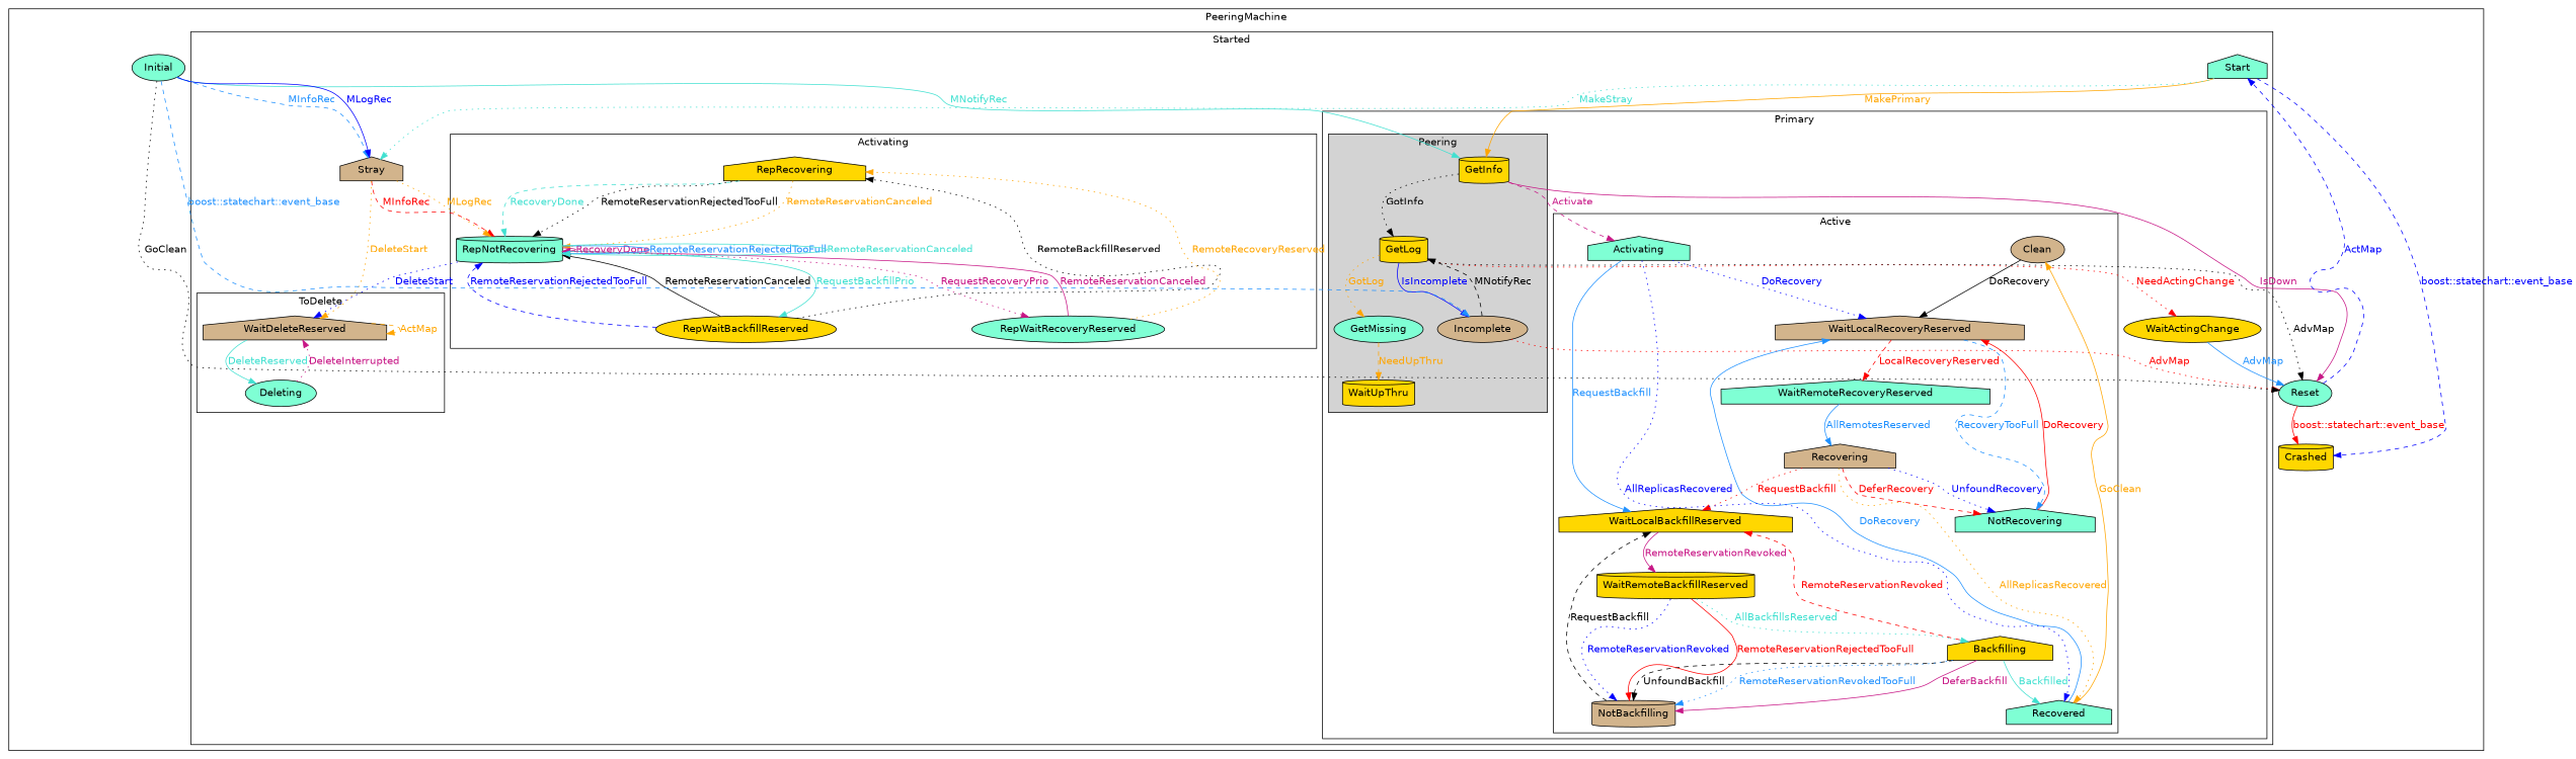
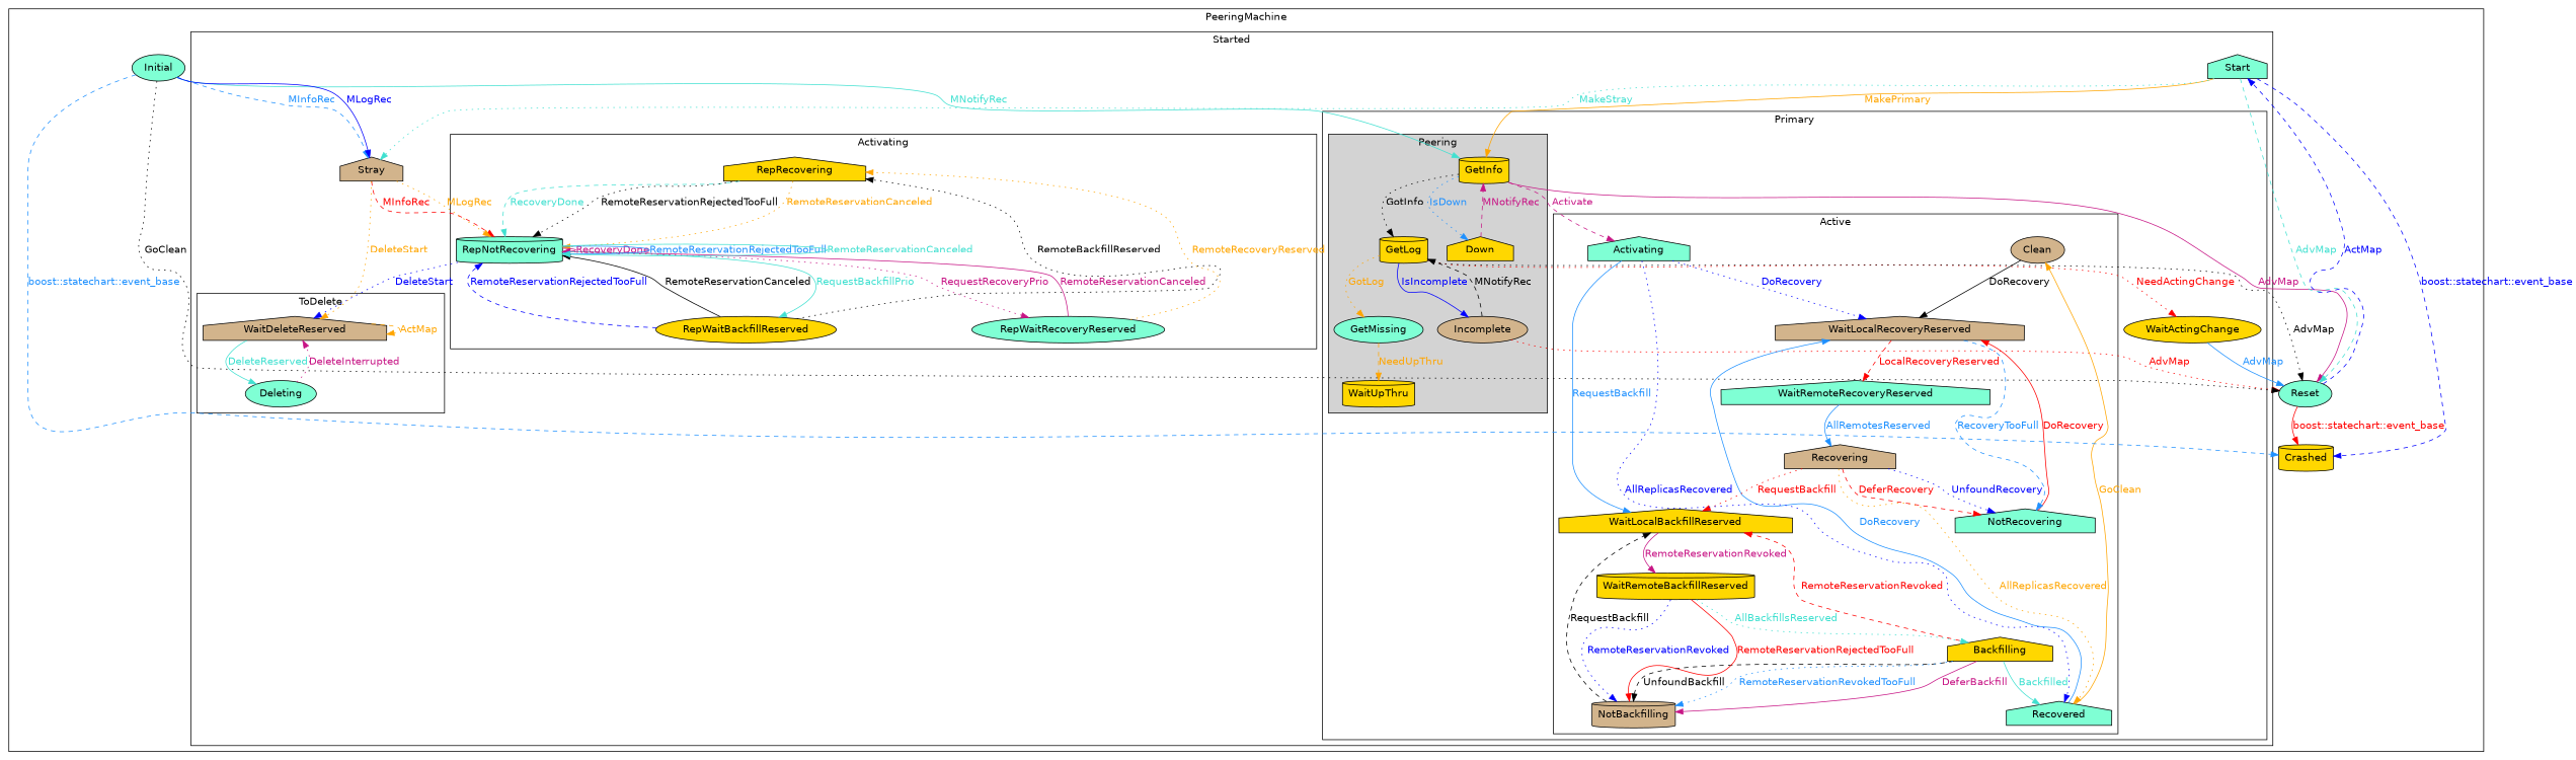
  digraph {
    compound=true
    fontname="DejaVu Sans"
    node [fillcolor=gold fontname="DejaVu Sans" shape=house style=filled]
    edge [color="#000000" fontcolor="#000000" fontname="DejaVu Sans" style=dotted]
    GetInfo [shape=cylinder]
    GetLog [shape=cylinder]
    GetMissing [fillcolor=aquamarine shape=ellipse]
    WaitUpThru [shape=cylinder]
+   Down
    Incomplete [fillcolor=tan shape=ellipse]
    Clean [fillcolor=tan shape=ellipse]
    Recovered [fillcolor=aquamarine]
    Backfilling
    WaitRemoteBackfillReserved [shape=cylinder]
    WaitLocalBackfillReserved
    NotBackfilling [fillcolor=tan shape=cylinder]
    NotRecovering [fillcolor=aquamarine]
    Recovering [fillcolor=tan]
    WaitRemoteRecoveryReserved [fillcolor=aquamarine]
    WaitLocalRecoveryReserved [fillcolor=tan]
    Activating [fillcolor=aquamarine]
    WaitActingChange [shape=ellipse]
    RepRecovering
    RepWaitBackfillReserved [shape=ellipse]
    RepWaitRecoveryReserved [fillcolor=aquamarine shape=ellipse]
    RepNotRecovering [fillcolor=aquamarine shape=cylinder]
    WaitDeleteReserved [fillcolor=tan]
    Deleting [fillcolor=aquamarine shape=ellipse]
    Start [fillcolor=aquamarine]
    Stray [fillcolor=tan]
    Crashed [shape=cylinder]
    Initial [fillcolor=aquamarine shape=ellipse]
    Reset [fillcolor=aquamarine shape=ellipse]
    subgraph cluster_1 {
      color=black
      label=PeeringMachine
      Crashed
      Initial
      Reset
      subgraph cluster_2 {
        color=black
        label=Started
        Start
        Stray
        subgraph cluster_3 {
          color=black
          label=Primary
          WaitActingChange
          subgraph cluster_4 {
            color=black
            fillcolor=lightgrey
            label=Peering
            style=filled
            GetInfo
            GetLog
            GetMissing
            WaitUpThru
+           Down
            Incomplete
          }
          subgraph cluster_5 {
            color=black
            label=Active
            Clean
            Recovered
            Backfilling
            WaitRemoteBackfillReserved
            WaitLocalBackfillReserved
            NotBackfilling
            NotRecovering
            Recovering
            WaitRemoteRecoveryReserved
            WaitLocalRecoveryReserved
            Activating
          }
        }
        subgraph cluster_6 {
          color=black
          label=Activating
          RepRecovering
          RepWaitBackfillReserved
          RepWaitRecoveryReserved
          RepNotRecovering
        }
        subgraph cluster_7 {
          color=black
          label=ToDelete
          WaitDeleteReserved
          Deleting
        }
      }
    }
    GetInfo -> GetLog [label=GotInfo]
+   GetInfo -> Down [color="#1e90ff" fontcolor="#1e90ff" label=IsDown]
    GetInfo -> Activating [color="#c71585" fontcolor="#c71585" label=Activate style=dashed]
-   GetInfo -> Reset [color="#c71585" fontcolor="#c71585" label=IsDown style=solid]
+   GetInfo -> Reset [color="#c71585" fontcolor="#c71585" label=AdvMap style=solid]
    GetLog -> GetMissing [color="#ffa500" fontcolor="#ffa500" label=GotLog]
    GetLog -> Incomplete [color="#0000ff" fontcolor="#0000ff" label=IsIncomplete style=solid]
    GetLog -> WaitActingChange [color="#ff0000" fontcolor="#ff0000" label=NeedActingChange]
    GetLog -> Reset [label=AdvMap]
    GetMissing -> WaitUpThru [color="#ffa500" fontcolor="#ffa500" label=NeedUpThru style=dashed]
+   Down -> GetInfo [color="#c71585" fontcolor="#c71585" label=MNotifyRec style=dashed]
    Incomplete -> GetLog [label=MNotifyRec style=dashed]
    Incomplete -> Reset [color="#ff0000" fontcolor="#ff0000" label=AdvMap]
    Clean -> WaitLocalRecoveryReserved [label=DoRecovery style=solid]
    Recovered -> Clean [color="#ffa500" fontcolor="#ffa500" label=GoClean style=solid]
    Recovered -> WaitLocalRecoveryReserved [color="#1e90ff" fontcolor="#1e90ff" label=DoRecovery style=solid]
    Backfilling -> Recovered [color="#40e0d0" fontcolor="#40e0d0" label=Backfilled style=solid]
    Backfilling -> WaitLocalBackfillReserved [color="#ff0000" fontcolor="#ff0000" label=RemoteReservationRevoked style=dashed]
    Backfilling -> NotBackfilling [color="#c71585" fontcolor="#c71585" label=DeferBackfill style=solid]
    Backfilling -> NotBackfilling [label=UnfoundBackfill style=dashed]
    Backfilling -> NotBackfilling [color="#1e90ff" fontcolor="#1e90ff" label=RemoteReservationRevokedTooFull]
    WaitRemoteBackfillReserved -> Backfilling [color="#40e0d0" fontcolor="#40e0d0" label=AllBackfillsReserved]
    WaitRemoteBackfillReserved -> NotBackfilling [color="#ff0000" fontcolor="#ff0000" label=RemoteReservationRejectedTooFull style=solid]
    WaitRemoteBackfillReserved -> NotBackfilling [color="#0000ff" fontcolor="#0000ff" label=RemoteReservationRevoked]
    WaitLocalBackfillReserved -> WaitRemoteBackfillReserved [color="#c71585" fontcolor="#c71585" label=RemoteReservationRevoked style=solid]
    NotBackfilling -> WaitLocalBackfillReserved [label=RequestBackfill style=dashed]
    NotRecovering -> WaitLocalRecoveryReserved [color="#ff0000" fontcolor="#ff0000" label=DoRecovery style=solid]
    Recovering -> Recovered [color="#ffa500" fontcolor="#ffa500" label=AllReplicasRecovered]
    Recovering -> WaitLocalBackfillReserved [color="#ff0000" fontcolor="#ff0000" label=RequestBackfill]
    Recovering -> NotRecovering [color="#ff0000" fontcolor="#ff0000" label=DeferRecovery style=dashed]
    Recovering -> NotRecovering [color="#0000ff" fontcolor="#0000ff" label=UnfoundRecovery]
    WaitRemoteRecoveryReserved -> Recovering [color="#1e90ff" fontcolor="#1e90ff" label=AllRemotesReserved style=solid]
    WaitLocalRecoveryReserved -> NotRecovering [color="#1e90ff" fontcolor="#1e90ff" label=RecoveryTooFull style=dashed]
    WaitLocalRecoveryReserved -> WaitRemoteRecoveryReserved [color="#ff0000" fontcolor="#ff0000" label=LocalRecoveryReserved style=dashed]
    Activating -> Recovered [color="#0000ff" fontcolor="#0000ff" label=AllReplicasRecovered]
    Activating -> WaitLocalBackfillReserved [color="#1e90ff" fontcolor="#1e90ff" label=RequestBackfill style=solid]
    Activating -> WaitLocalRecoveryReserved [color="#0000ff" fontcolor="#0000ff" label=DoRecovery]
    WaitActingChange -> Reset [color="#1e90ff" fontcolor="#1e90ff" label=AdvMap style=solid]
    RepRecovering -> RepNotRecovering [color="#40e0d0" fontcolor="#40e0d0" label=RecoveryDone style=dashed]
    RepRecovering -> RepNotRecovering [label=RemoteReservationRejectedTooFull]
    RepRecovering -> RepNotRecovering [color="#ffa500" fontcolor="#ffa500" label=RemoteReservationCanceled]
    RepWaitBackfillReserved -> RepRecovering [label=RemoteBackfillReserved]
    RepWaitBackfillReserved -> RepNotRecovering [color="#0000ff" fontcolor="#0000ff" label=RemoteReservationRejectedTooFull style=dashed]
    RepWaitBackfillReserved -> RepNotRecovering [label=RemoteReservationCanceled style=solid]
    RepWaitRecoveryReserved -> RepRecovering [color="#ffa500" fontcolor="#ffa500" label=RemoteRecoveryReserved]
    RepWaitRecoveryReserved -> RepNotRecovering [color="#c71585" fontcolor="#c71585" label=RemoteReservationCanceled style=solid]
    RepNotRecovering -> RepWaitBackfillReserved [color="#40e0d0" fontcolor="#40e0d0" label=RequestBackfillPrio style=solid]
    RepNotRecovering -> RepWaitRecoveryReserved [color="#c71585" fontcolor="#c71585" label=RequestRecoveryPrio]
    RepNotRecovering -> RepNotRecovering [color="#c71585" fontcolor="#c71585" label=RecoveryDone style=solid]
    RepNotRecovering -> RepNotRecovering [color="#1e90ff" fontcolor="#1e90ff" label=RemoteReservationRejectedTooFull style=solid]
    RepNotRecovering -> RepNotRecovering [color="#40e0d0" fontcolor="#40e0d0" label=RemoteReservationCanceled style=solid]
    RepNotRecovering -> WaitDeleteReserved [color="#0000ff" fontcolor="#0000ff" label=DeleteStart]
    WaitDeleteReserved -> WaitDeleteReserved [color="#ffa500" fontcolor="#ffa500" label=ActMap style=dashed]
    WaitDeleteReserved -> Deleting [color="#40e0d0" fontcolor="#40e0d0" label=DeleteReserved style=solid]
    Deleting -> WaitDeleteReserved [color="#c71585" fontcolor="#c71585" label=DeleteInterrupted]
    Start -> GetInfo [color="#ffa500" fontcolor="#ffa500" label=MakePrimary style=solid]
    Start -> Stray [color="#40e0d0" fontcolor="#40e0d0" label=MakeStray]
    Start -> Crashed [color="#0000ff" fontcolor="#0000ff" label="boost::statechart::event_base" style=dashed]
+   Start -> Reset [color="#40e0d0" fontcolor="#40e0d0" label=AdvMap style=dashed]
    Stray -> RepNotRecovering [color="#ff0000" fontcolor="#ff0000" label=MInfoRec style=dashed]
    Stray -> RepNotRecovering [color="#ffa500" fontcolor="#ffa500" label=MLogRec]
    Stray -> WaitDeleteReserved [color="#ffa500" fontcolor="#ffa500" label=DeleteStart]
    Initial -> GetInfo [color="#40e0d0" fontcolor="#40e0d0" label=MNotifyRec style=solid]
    Initial -> Stray [color="#1e90ff" fontcolor="#1e90ff" label=MInfoRec style=dashed]
    Initial -> Stray [color="#0000ff" fontcolor="#0000ff" label=MLogRec style=solid]
-   Initial -> Incomplete [color="#1e90ff" fontcolor="#1e90ff" label="boost::statechart::event_base" style=dashed]
+   Initial -> Crashed [color="#1e90ff" fontcolor="#1e90ff" label="boost::statechart::event_base" style=dashed]
    Initial -> Reset [label=GoClean]
    Reset -> Start [color="#0000ff" fontcolor="#0000ff" label=ActMap style=dashed]
    Reset -> Crashed [color="#ff0000" fontcolor="#ff0000" label="boost::statechart::event_base" style=solid]
  }
